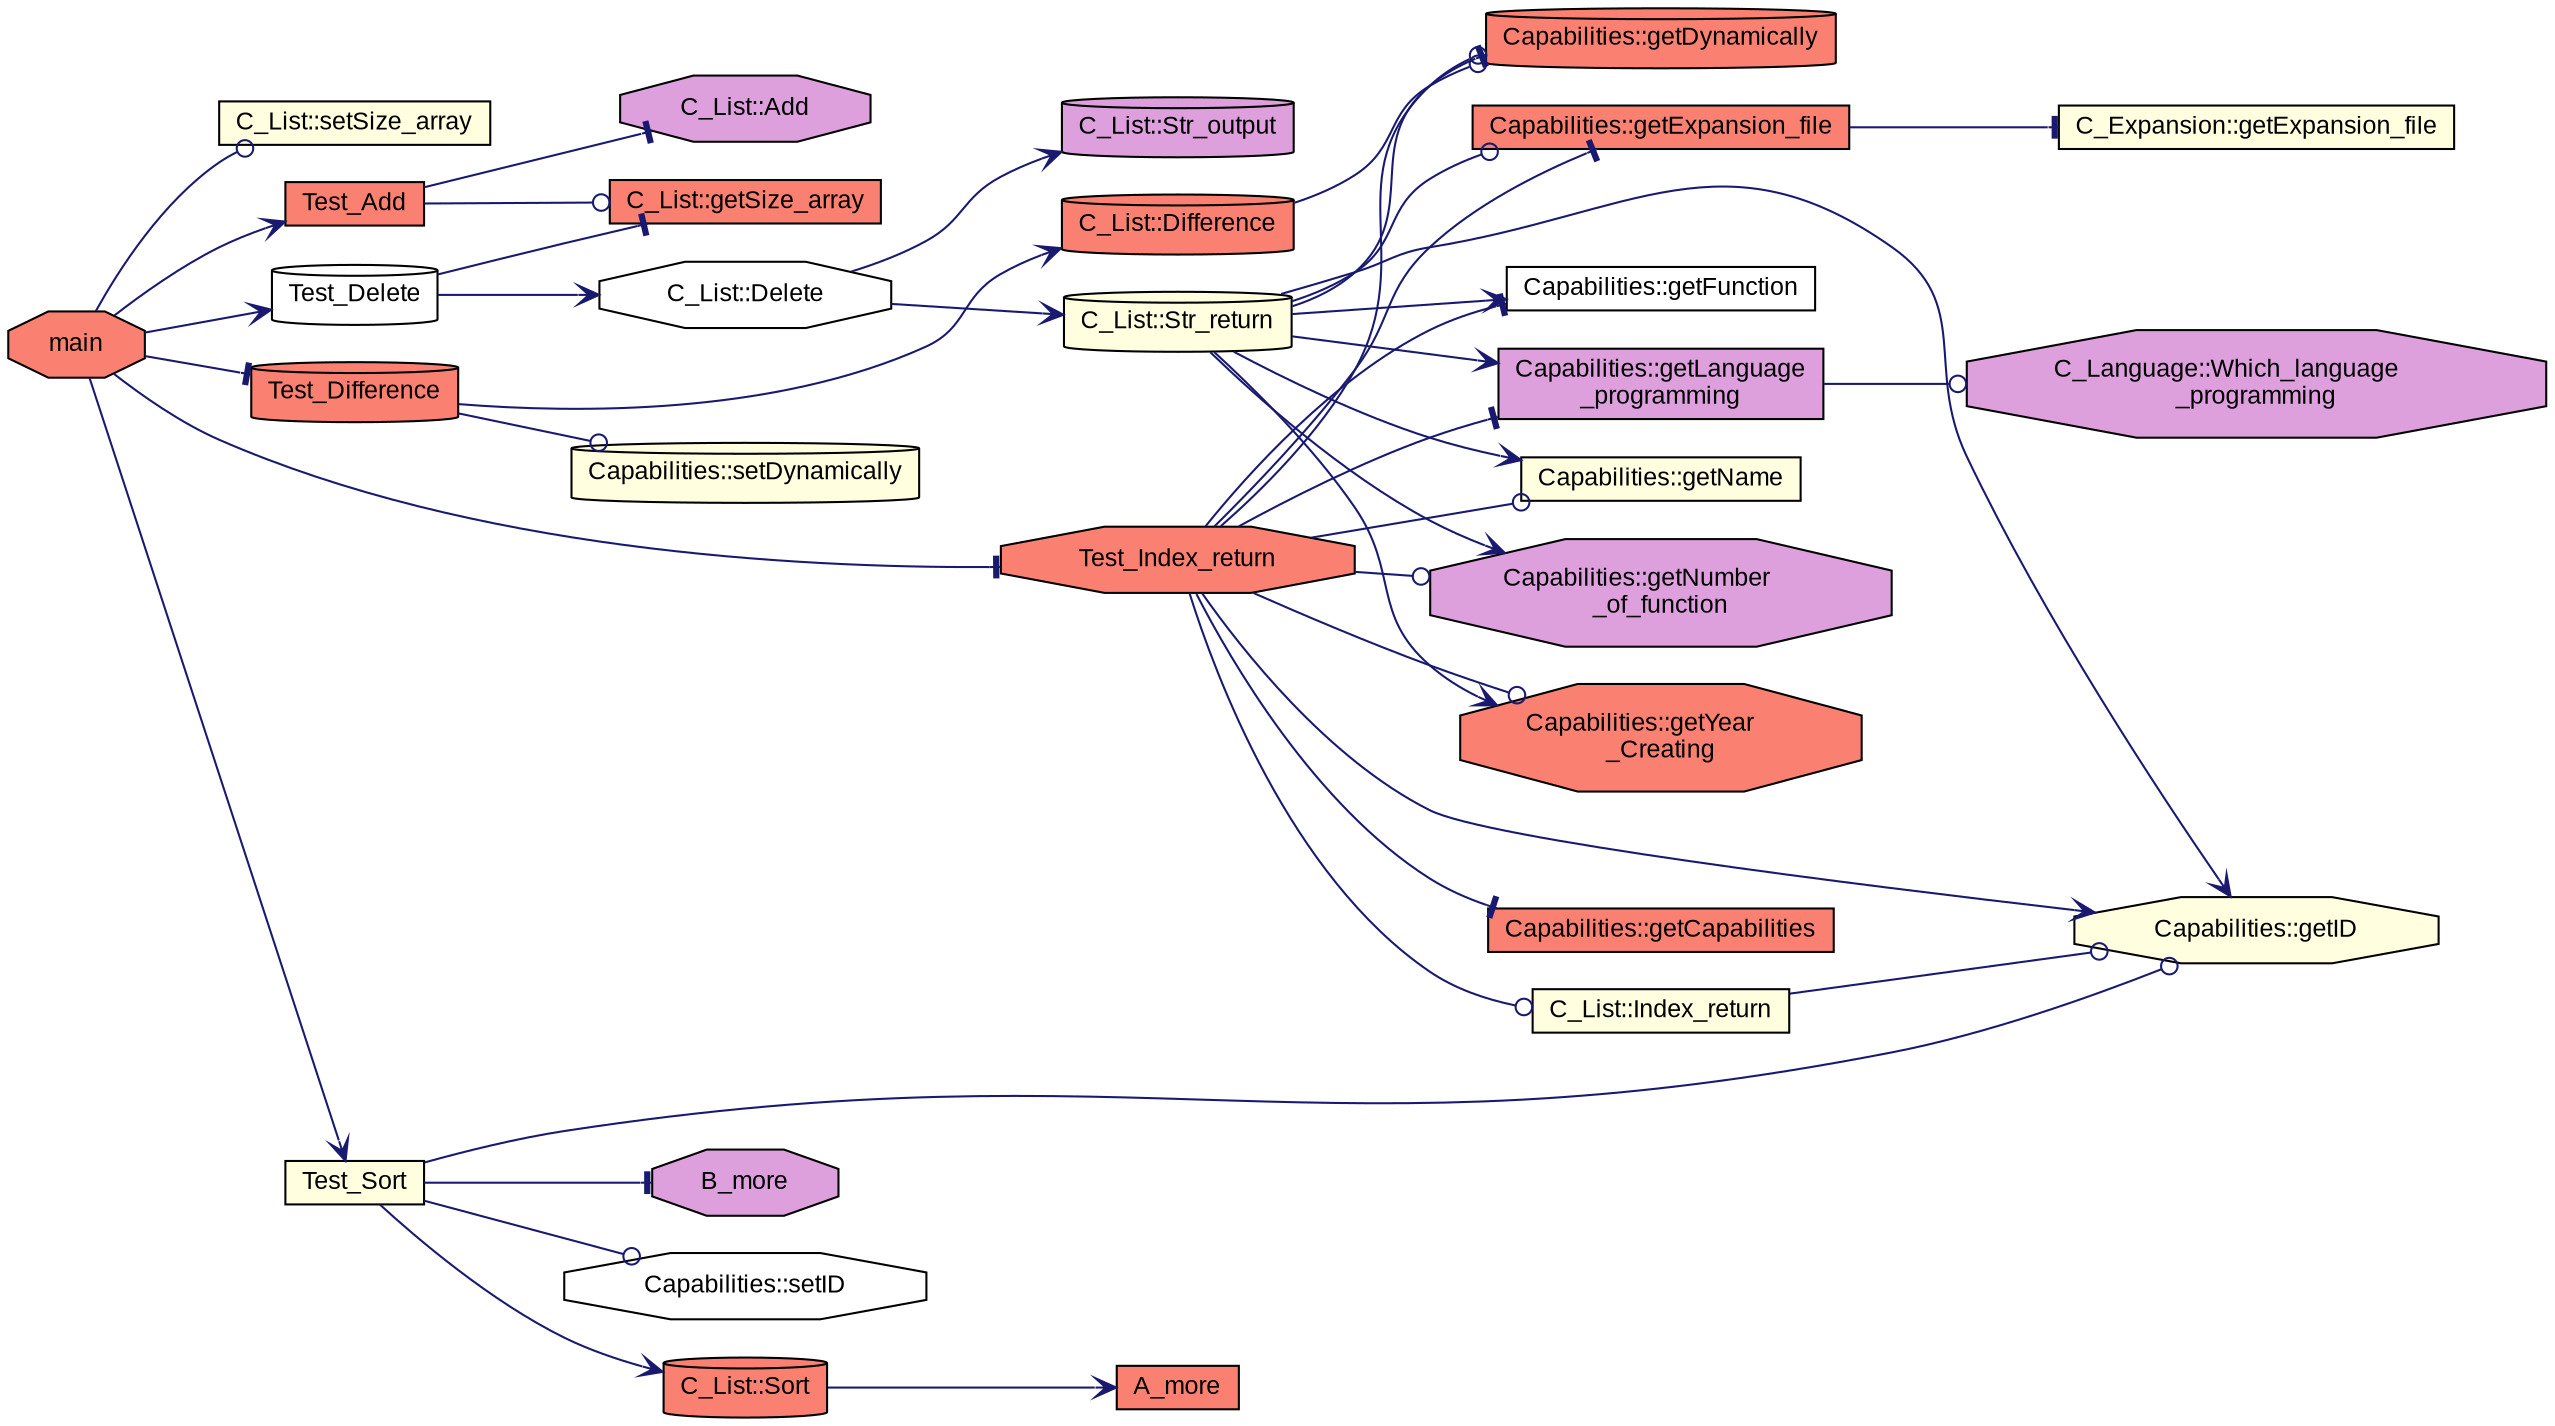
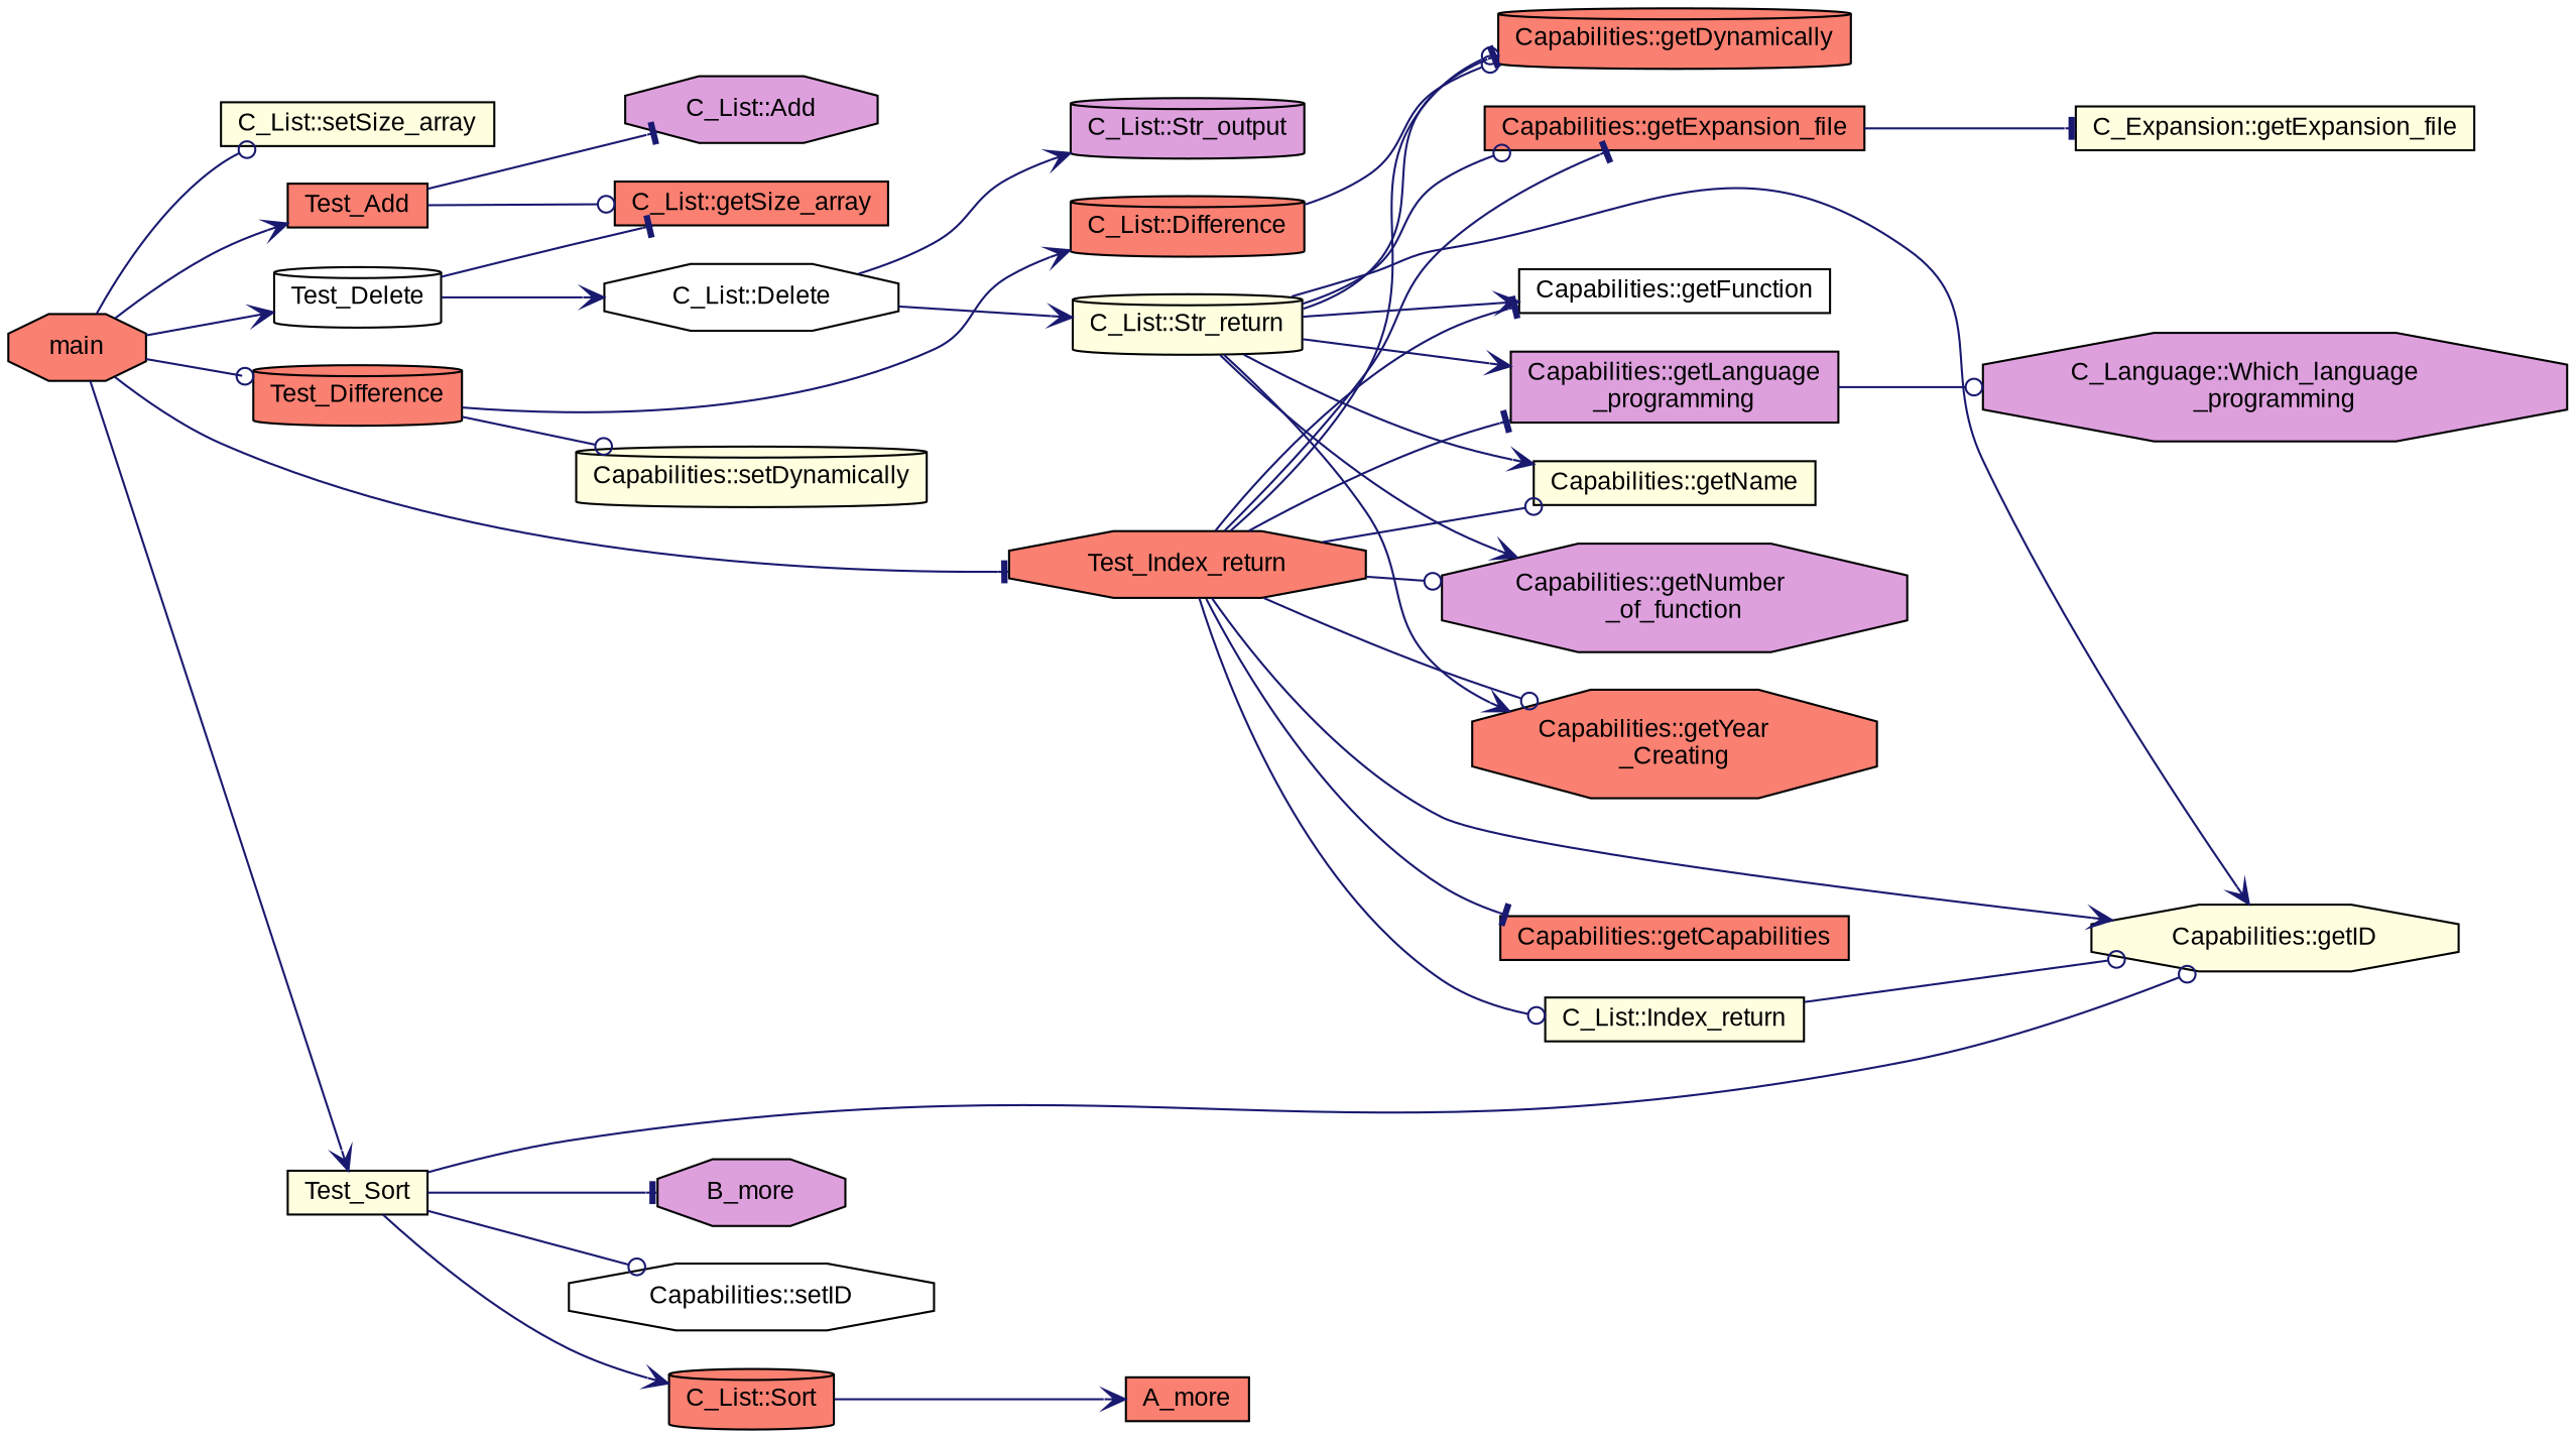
  digraph {
    fontname="Liberation Sans"
    rankdir=LR
    node [color=black fillcolor=salmon fontname="Liberation Sans" fontsize=12 shape=box style=filled]
    edge [arrowhead=vee color=midnightblue fontname="Liberation Sans" fontsize=12 labelfontname=Helvetica labelfontsize=12 style=solid]
    n1 [fontcolor=black height=0.2 label=main shape=octagon width=0.4]
    n2 [fillcolor=lightyellow height=0.2 label="C_List::setSize_array" width=0.4]
    n3 [height=0.2 label=Test_Add width=0.4]
    n4 [fillcolor=white height=0.2 label=Test_Delete shape=cylinder width=0.4]
    n5 [height=0.2 label=Test_Difference shape=cylinder width=0.4]
    n6 [height=0.2 label=Test_Index_return shape=octagon width=0.4]
    n7 [fillcolor=lightyellow height=0.2 label=Test_Sort width=0.4]
    n8 [fillcolor=plum height=0.2 label="C_List::Add" shape=octagon width=0.4]
    n9 [height=0.2 label="C_List::getSize_array" width=0.4]
    n10 [fillcolor=white height=0.2 label="C_List::Delete" shape=octagon width=0.4]
    n11 [height=0.2 label="C_List::Difference" shape=cylinder width=0.4]
    n12 [fillcolor=lightyellow height=0.2 label="Capabilities::setDynamically" shape=cylinder width=0.4]
    n13 [height=0.2 label="Capabilities::getDynamically" shape=cylinder width=0.4]
    n14 [height=0.2 label="Capabilities::getExpansion_file" width=0.4]
    n15 [fillcolor=white height=0.2 label="Capabilities::getFunction" width=0.4]
    n16 [fillcolor=lightyellow height=0.2 label="Capabilities::getID" shape=octagon width=0.4]
    n17 [fillcolor=plum height=0.2 label="Capabilities::getLanguage\l_programming" width=0.4]
    n18 [fillcolor=lightyellow height=0.2 label="Capabilities::getName" width=0.4]
    n19 [fillcolor=plum height=0.2 label="Capabilities::getNumber\l_of_function" shape=octagon width=0.4]
    n20 [height=0.2 label="Capabilities::getYear\l_Creating" shape=octagon width=0.4]
    n21 [height=0.2 label="Capabilities::getCapabilities" width=0.4]
    n22 [fillcolor=lightyellow height=0.2 label="C_List::Index_return" width=0.4]
    n23 [fillcolor=plum height=0.2 label=B_more shape=octagon width=0.4]
    n24 [fillcolor=white height=0.2 label="Capabilities::setID" shape=octagon width=0.4]
    n25 [height=0.2 label="C_List::Sort" shape=cylinder width=0.4]
    n26 [fillcolor=plum height=0.2 label="C_List::Str_output" shape=cylinder width=0.4]
    n27 [fillcolor=lightyellow height=0.2 label="C_List::Str_return" shape=cylinder width=0.4]
    n28 [fillcolor=lightyellow height=0.2 label="C_Expansion::getExpansion_file" width=0.4]
    n29 [fillcolor=plum height=0.2 label="C_Language::Which_language\l_programming" shape=octagon width=0.4]
    n30 [height=0.2 label=A_more width=0.4]
    n1 -> n2 [arrowhead=odot]
    n1 -> n3
    n1 -> n4
-   n1 -> n5 [arrowhead=tee]
+   n1 -> n5 [arrowhead=odot]
    n1 -> n6 [arrowhead=tee]
    n1 -> n7
    n3 -> n8 [arrowhead=tee]
    n3 -> n9 [arrowhead=odot]
    n4 -> n9 [arrowhead=tee]
    n4 -> n10
    n5 -> n11
    n5 -> n12 [arrowhead=odot]
    n6 -> n13 [arrowhead=odot]
    n6 -> n14 [arrowhead=tee]
    n6 -> n15 [arrowhead=tee]
    n6 -> n16
    n6 -> n17 [arrowhead=tee]
    n6 -> n18 [arrowhead=odot]
    n6 -> n19 [arrowhead=odot]
    n6 -> n20 [arrowhead=odot]
    n6 -> n21 [arrowhead=tee]
    n6 -> n22 [arrowhead=odot]
    n7 -> n16 [arrowhead=odot]
    n7 -> n23 [arrowhead=tee]
    n7 -> n24 [arrowhead=odot]
    n7 -> n25
    n10 -> n26
    n10 -> n27
    n11 -> n13 [arrowhead=odot]
    n14 -> n28 [arrowhead=tee]
    n17 -> n29 [arrowhead=odot]
    n22 -> n16 [arrowhead=odot]
    n25 -> n30
    n27 -> n13 [arrowhead=tee]
    n27 -> n14 [arrowhead=odot]
    n27 -> n15
    n27 -> n16
    n27 -> n17
    n27 -> n18
    n27 -> n19
    n27 -> n20
  }
